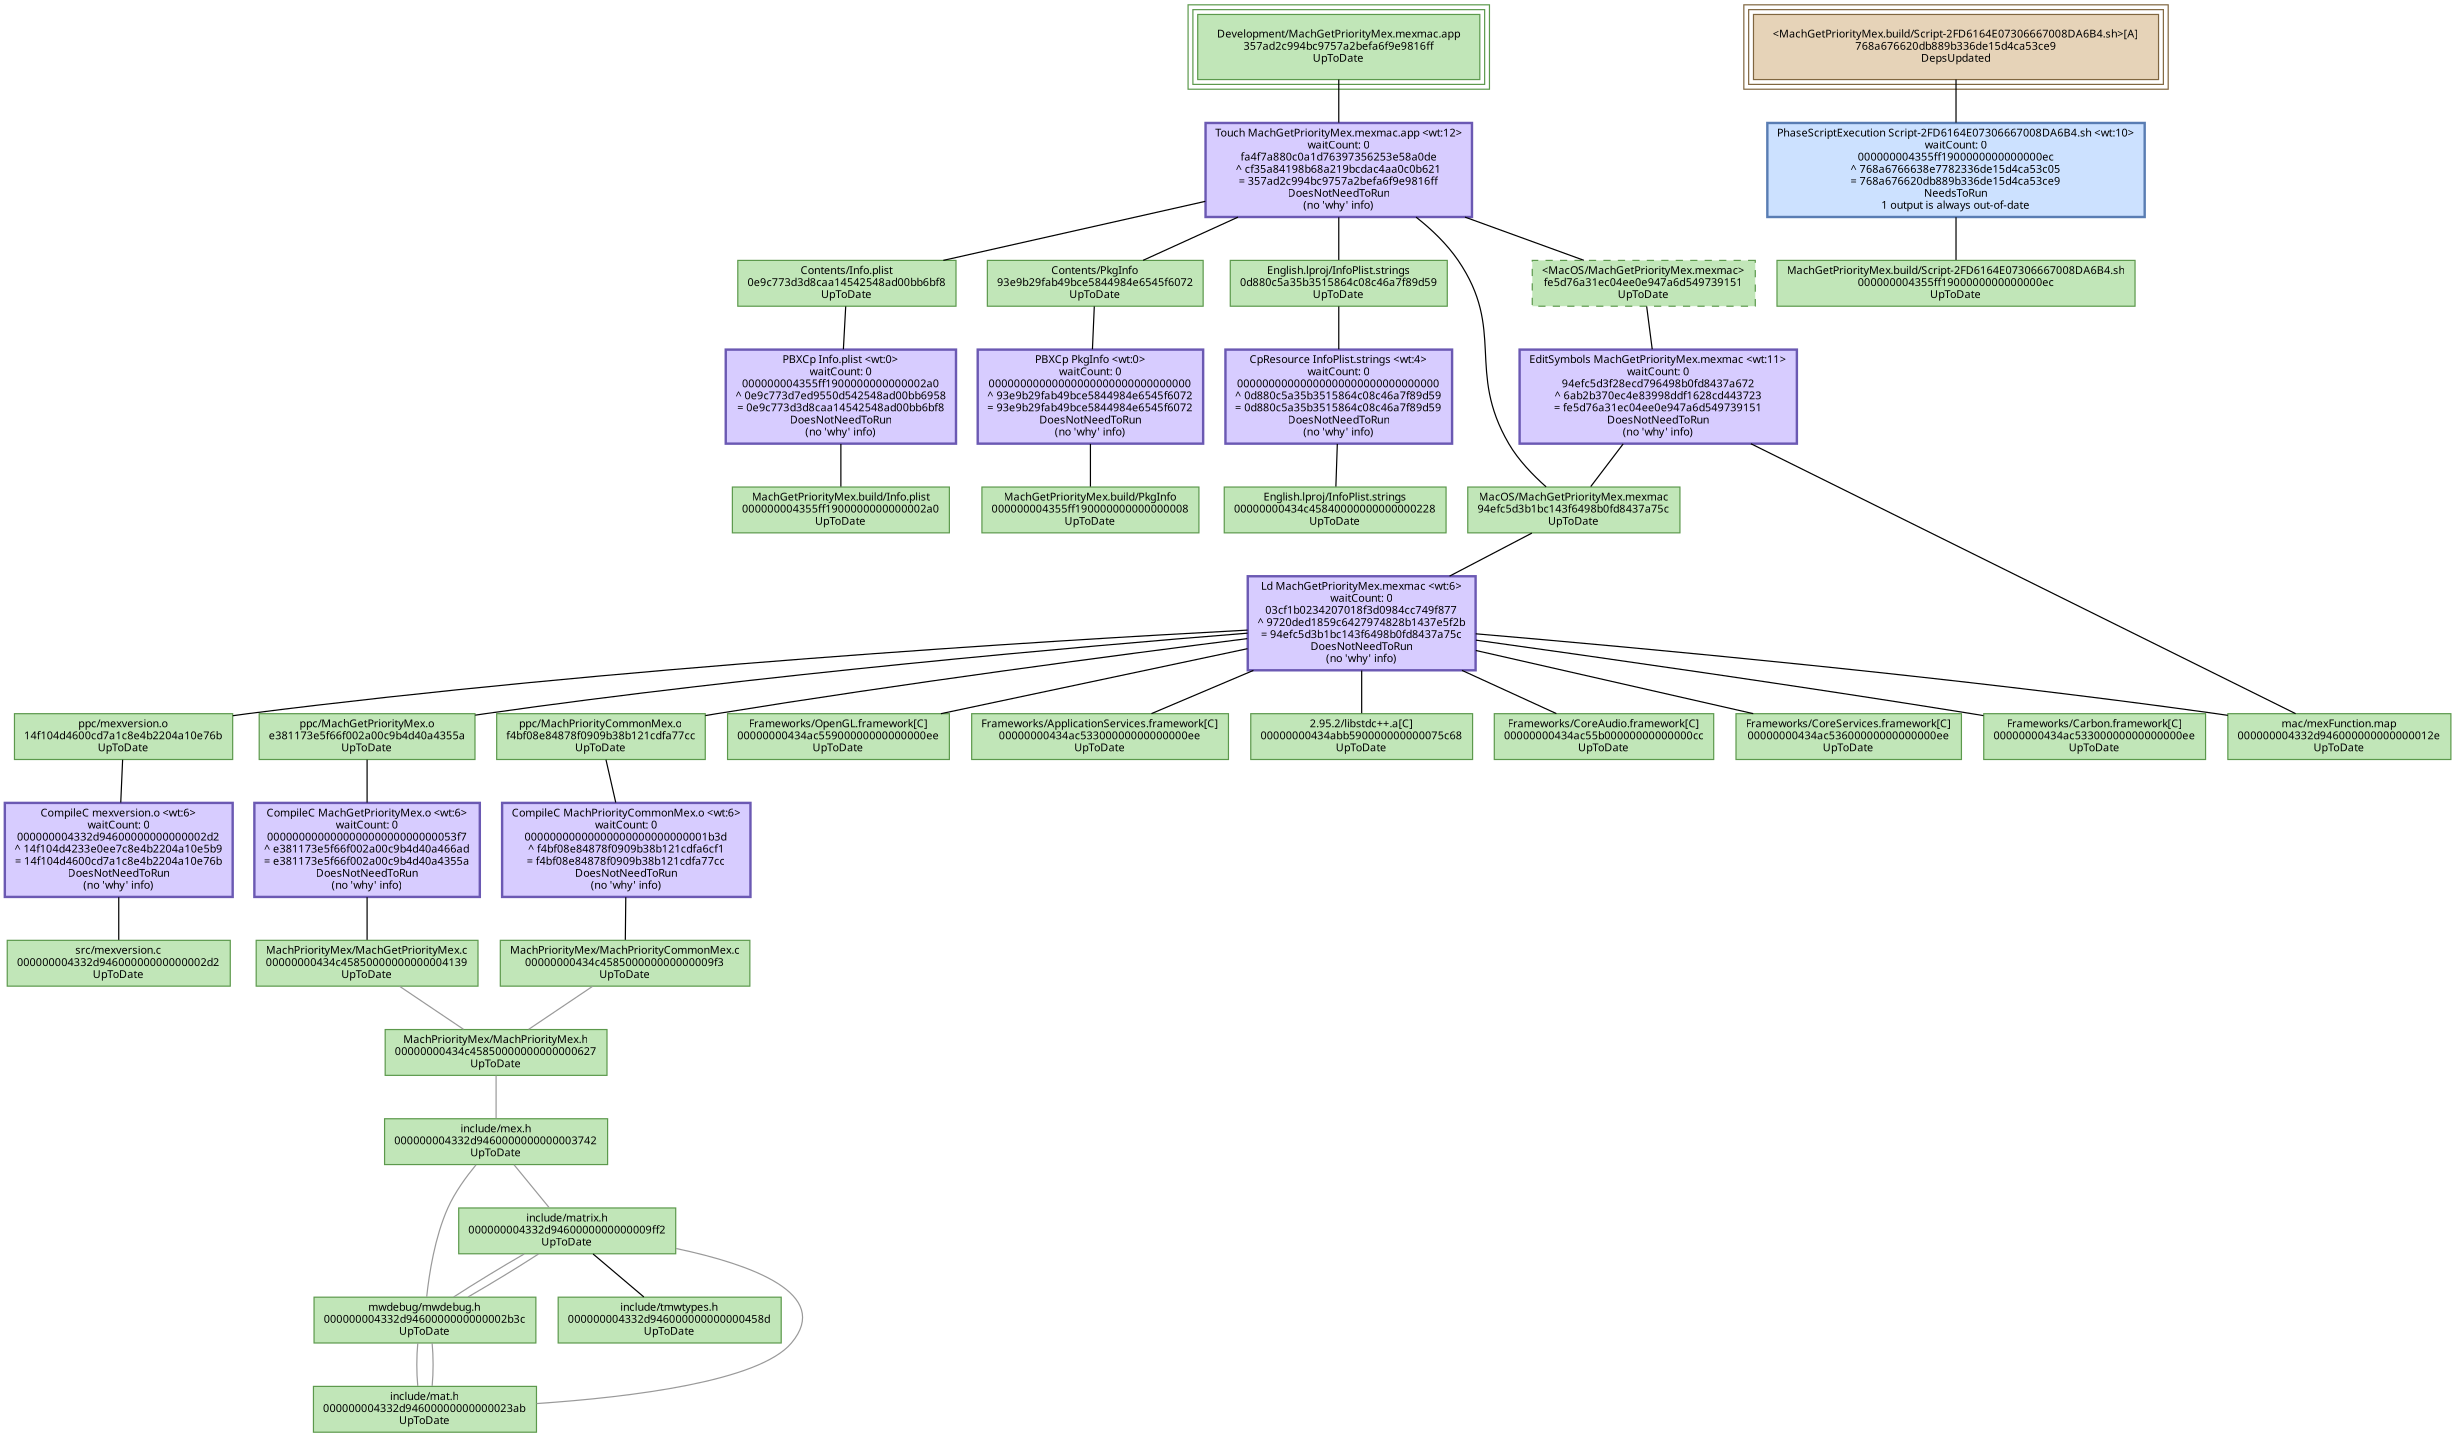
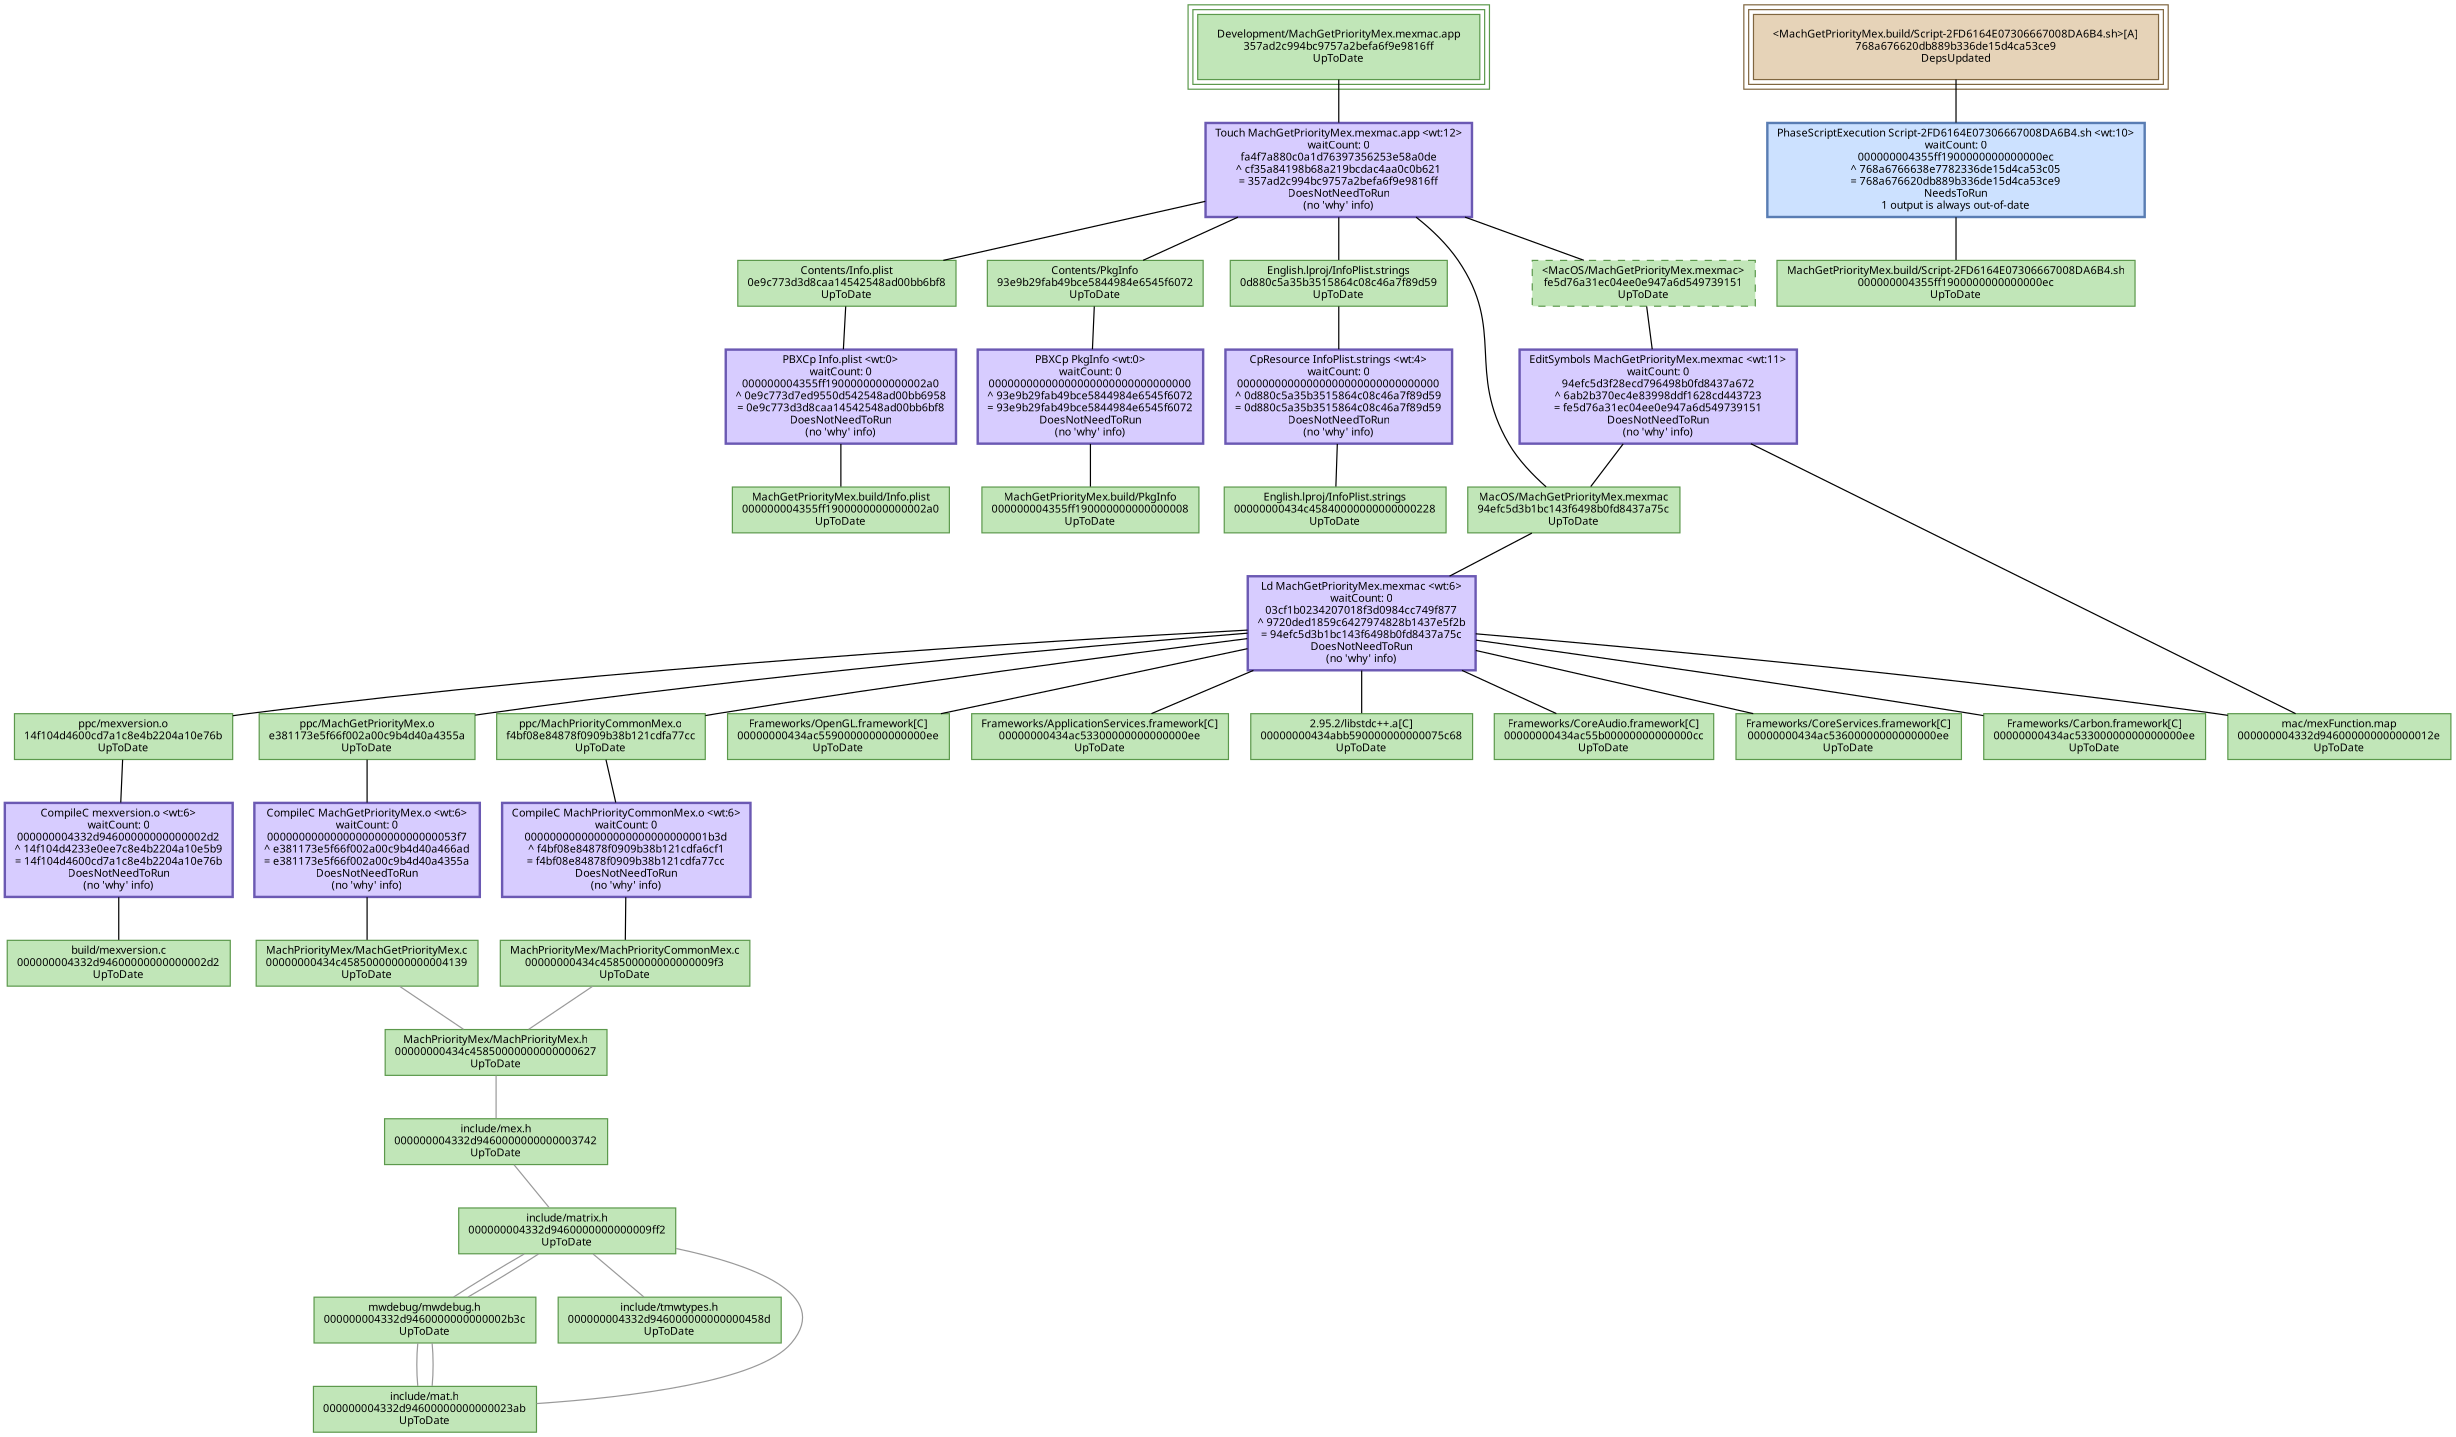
  digraph {
    concentrate=false
    node [color="0.3 0.5 0.6" fillcolor="0.3 0.2 0.9" fontname=Monaco fontsize=9 shape=box style=filled]
    edge [arrowhead=none arrowtail=normal color=black style=solid]
    n1 [label="Development/MachGetPriorityMex.mexmac.app\n357ad2c994bc9757a2befa6f9e9816ff\nUpToDate" peripheries=3]
    n2 [color="0.7 0.5 0.7" fillcolor="0.7 0.2 1.0" label="Touch MachGetPriorityMex.mexmac.app <wt:12>\nwaitCount: 0\nfa4f7a880c0a1d76397356253e58a0de\n^ cf35a84198b68a219bcdac4aa0c0b621\n= 357ad2c994bc9757a2befa6f9e9816ff\nDoesNotNeedToRun\n(no 'why' info)" style="filled,bold"]
    n3 [label="Contents/Info.plist\n0e9c773d3d8caa14542548ad00bb6bf8\nUpToDate"]
    n4 [label="Contents/PkgInfo\n93e9b29fab49bce5844984e6545f6072\nUpToDate"]
    n5 [label="English.lproj/InfoPlist.strings\n0d880c5a35b3515864c08c46a7f89d59\nUpToDate"]
    n6 [label="MacOS/MachGetPriorityMex.mexmac\n94efc5d3b1bc143f6498b0fd8437a75c\nUpToDate"]
    n7 [label="<MacOS/MachGetPriorityMex.mexmac>\nfe5d76a31ec04ee0e947a6d549739151\nUpToDate" style="filled,dashed"]
    n8 [color="0.7 0.5 0.7" fillcolor="0.7 0.2 1.0" label="PBXCp Info.plist <wt:0>\nwaitCount: 0\n000000004355ff1900000000000002a0\n^ 0e9c773d7ed9550d542548ad00bb6958\n= 0e9c773d3d8caa14542548ad00bb6bf8\nDoesNotNeedToRun\n(no 'why' info)" style="filled,bold"]
    n9 [label="MachGetPriorityMex.build/Info.plist\n000000004355ff1900000000000002a0\nUpToDate"]
    n10 [color="0.7 0.5 0.7" fillcolor="0.7 0.2 1.0" label="PBXCp PkgInfo <wt:0>\nwaitCount: 0\n00000000000000000000000000000000\n^ 93e9b29fab49bce5844984e6545f6072\n= 93e9b29fab49bce5844984e6545f6072\nDoesNotNeedToRun\n(no 'why' info)" style="filled,bold"]
    n11 [label="MachGetPriorityMex.build/PkgInfo\n000000004355ff190000000000000008\nUpToDate"]
    n12 [color="0.7 0.5 0.7" fillcolor="0.7 0.2 1.0" label="CpResource InfoPlist.strings <wt:4>\nwaitCount: 0\n00000000000000000000000000000000\n^ 0d880c5a35b3515864c08c46a7f89d59\n= 0d880c5a35b3515864c08c46a7f89d59\nDoesNotNeedToRun\n(no 'why' info)" style="filled,bold"]
    n13 [label="English.lproj/InfoPlist.strings\n00000000434c45840000000000000228\nUpToDate"]
    n14 [label="ppc/mexversion.o\n14f104d4600cd7a1c8e4b2204a10e76b\nUpToDate"]
    n15 [color="0.7 0.5 0.7" fillcolor="0.7 0.2 1.0" label="CompileC mexversion.o <wt:6>\nwaitCount: 0\n000000004332d94600000000000002d2\n^ 14f104d4233e0ee7c8e4b2204a10e5b9\n= 14f104d4600cd7a1c8e4b2204a10e76b\nDoesNotNeedToRun\n(no 'why' info)" style="filled,bold"]
-   n16 [label="src/mexversion.c\n000000004332d94600000000000002d2\nUpToDate"]
+   n16 [label="build/mexversion.c\n000000004332d94600000000000002d2\nUpToDate"]
    n17 [label="ppc/MachGetPriorityMex.o\ne381173e5f66f002a00c9b4d40a4355a\nUpToDate"]
    n18 [color="0.7 0.5 0.7" fillcolor="0.7 0.2 1.0" label="CompileC MachGetPriorityMex.o <wt:6>\nwaitCount: 0\n000000000000000000000000000053f7\n^ e381173e5f66f002a00c9b4d40a466ad\n= e381173e5f66f002a00c9b4d40a4355a\nDoesNotNeedToRun\n(no 'why' info)" style="filled,bold"]
    n19 [label="MachPriorityMex/MachGetPriorityMex.c\n00000000434c45850000000000004139\nUpToDate"]
    n20 [label="MachPriorityMex/MachPriorityMex.h\n00000000434c45850000000000000627\nUpToDate"]
    n21 [label="include/mex.h\n000000004332d9460000000000003742\nUpToDate"]
    n22 [label="ppc/MachPriorityCommonMex.o\nf4bf08e84878f0909b38b121cdfa77cc\nUpToDate"]
    n23 [color="0.7 0.5 0.7" fillcolor="0.7 0.2 1.0" label="CompileC MachPriorityCommonMex.o <wt:6>\nwaitCount: 0\n00000000000000000000000000001b3d\n^ f4bf08e84878f0909b38b121cdfa6cf1\n= f4bf08e84878f0909b38b121cdfa77cc\nDoesNotNeedToRun\n(no 'why' info)" style="filled,bold"]
    n24 [label="MachPriorityMex/MachPriorityCommonMex.c\n00000000434c458500000000000009f3\nUpToDate"]
    n25 [color="0.7 0.5 0.7" fillcolor="0.7 0.2 1.0" label="Ld MachGetPriorityMex.mexmac <wt:6>\nwaitCount: 0\n03cf1b0234207018f3d0984cc749f877\n^ 9720ded1859c6427974828b1437e5f2b\n= 94efc5d3b1bc143f6498b0fd8437a75c\nDoesNotNeedToRun\n(no 'why' info)" style="filled,bold"]
    n26 [label="Frameworks/OpenGL.framework[C]\n00000000434ac55900000000000000ee\nUpToDate"]
    n27 [label="Frameworks/ApplicationServices.framework[C]\n00000000434ac53300000000000000ee\nUpToDate"]
    n28 [label="2.95.2/libstdc++.a[C]\n00000000434abb590000000000075c68\nUpToDate"]
    n29 [label="Frameworks/CoreAudio.framework[C]\n00000000434ac55b00000000000000cc\nUpToDate"]
    n30 [label="Frameworks/CoreServices.framework[C]\n00000000434ac53600000000000000ee\nUpToDate"]
    n31 [label="Frameworks/Carbon.framework[C]\n00000000434ac53300000000000000ee\nUpToDate"]
    n32 [label="mac/mexFunction.map\n000000004332d946000000000000012e\nUpToDate"]
    n33 [color="0.1 0.5 0.5" fillcolor="0.1 0.2 0.9" label="<MachGetPriorityMex.build/Script-2FD6164E07306667008DA6B4.sh>[A]\n768a676620db889b336de15d4ca53ce9\nDepsUpdated" peripheries=3]
    n34 [color="0.6 0.5 0.7" fillcolor="0.6 0.2 1.0" label="PhaseScriptExecution Script-2FD6164E07306667008DA6B4.sh <wt:10>\nwaitCount: 0\n000000004355ff1900000000000000ec\n^ 768a6766638e7782336de15d4ca53c05\n= 768a676620db889b336de15d4ca53ce9\nNeedsToRun\n1 output is always out-of-date" style="filled,bold"]
    n35 [label="MachGetPriorityMex.build/Script-2FD6164E07306667008DA6B4.sh\n000000004355ff1900000000000000ec\nUpToDate"]
    n36 [color="0.7 0.5 0.7" fillcolor="0.7 0.2 1.0" label="EditSymbols MachGetPriorityMex.mexmac <wt:11>\nwaitCount: 0\n94efc5d3f28ecd796498b0fd8437a672\n^ 6ab2b370ec4e83998ddf1628cd443723\n= fe5d76a31ec04ee0e947a6d549739151\nDoesNotNeedToRun\n(no 'why' info)" style="filled,bold"]
    n37 [label="include/matrix.h\n000000004332d9460000000000009ff2\nUpToDate"]
    n38 [label="mwdebug/mwdebug.h\n000000004332d9460000000000002b3c\nUpToDate"]
    n39 [label="include/tmwtypes.h\n000000004332d946000000000000458d\nUpToDate"]
    n40 [label="include/mat.h\n000000004332d94600000000000023ab\nUpToDate"]
    n1 -> n2
    n2 -> n3
    n2 -> n4
    n2 -> n5
    n2 -> n6
    n2 -> n7
    n3 -> n8
    n4 -> n10
    n5 -> n12
    n6 -> n25
    n7 -> n36
    n8 -> n9
    n10 -> n11
    n12 -> n13
    n14 -> n15
    n15 -> n16
    n17 -> n18
    n18 -> n19
    n19 -> n20 [color=gray60]
    n20 -> n21 [color=gray60]
    n21 -> n37 [color=gray60]
-   n21 -> n38 [color=gray60]
    n22 -> n23
    n23 -> n24
    n24 -> n20 [color=gray60]
    n25 -> n14
    n25 -> n17
    n25 -> n22
    n25 -> n26
    n25 -> n27
    n25 -> n28
    n25 -> n29
    n25 -> n30
    n25 -> n31
    n25 -> n32
    n33 -> n34
    n34 -> n35
    n36 -> n6
    n36 -> n32
    n37 -> n38 [color=gray60]
-   n37 -> n39
+   n37 -> n39 [color=gray60]
    n38 -> n37 [color=gray60]
    n38 -> n40 [color=gray60]
    n40 -> n37 [color=gray60]
    n40 -> n38 [color=gray60]
  }
